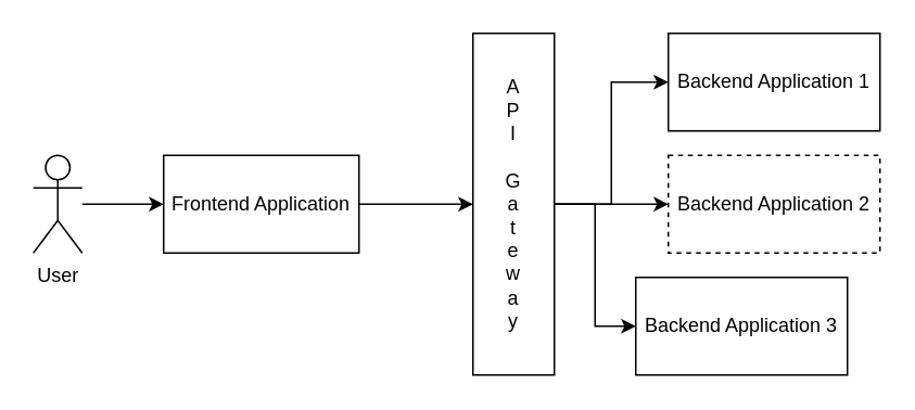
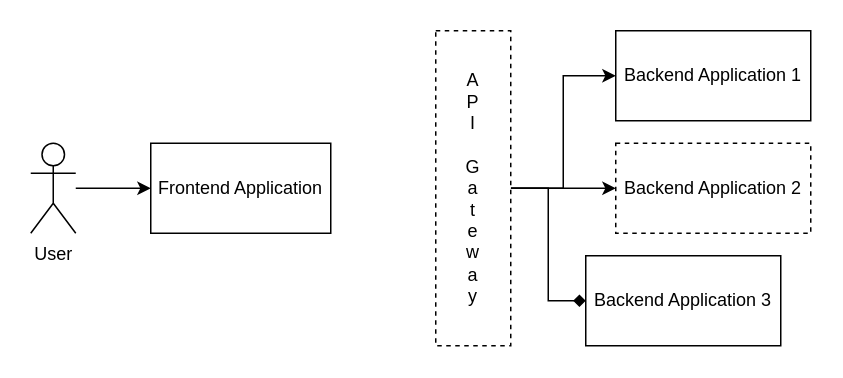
  <mxCell id="0" />
  <mxCell id="1" parent="0" />
- <mxCell id="2" style="edgeStyle=orthogonalEdgeStyle;rounded=0;orthogonalLoop=1;jettySize=auto;html=1;entryX=0;entryY=0.5;entryDx=0;entryDy=0;" edge="1" parent="1" source="3" target="7"><mxGeometry relative="1" as="geometry" /></mxCell>
  <mxCell id="3" value="Frontend Application" style="rounded=0;whiteSpace=wrap;html=1;" vertex="1" parent="1"><mxGeometry x="100" y="95" width="120" height="60" as="geometry" /></mxCell>
  <mxCell id="4" style="edgeStyle=orthogonalEdgeStyle;rounded=0;orthogonalLoop=1;jettySize=auto;html=1;entryX=0;entryY=0.5;entryDx=0;entryDy=0;" edge="1" parent="1" source="7" target="8"><mxGeometry relative="1" as="geometry" /></mxCell>
  <mxCell id="5" style="edgeStyle=orthogonalEdgeStyle;rounded=0;orthogonalLoop=1;jettySize=auto;html=1;entryX=0;entryY=0.5;entryDx=0;entryDy=0;" edge="1" parent="1" source="7" target="9"><mxGeometry relative="1" as="geometry" /></mxCell>
- <mxCell id="6" style="edgeStyle=orthogonalEdgeStyle;rounded=0;orthogonalLoop=1;jettySize=auto;html=1;entryX=0;entryY=0.5;entryDx=0;entryDy=0;" edge="1" parent="1" source="7" target="10"><mxGeometry relative="1" as="geometry" /></mxCell>
- <mxCell id="7" value="A&lt;br&gt;P&lt;br&gt;I&lt;br&gt;&lt;br&gt;G&lt;br&gt;a&lt;br&gt;t&lt;br&gt;e&lt;br&gt;w&lt;br&gt;a&lt;br&gt;y" style="rounded=0;whiteSpace=wrap;html=1;" vertex="1" parent="1"><mxGeometry x="290" y="20" width="50" height="210" as="geometry" /></mxCell>
+ <mxCell id="6" style="edgeStyle=orthogonalEdgeStyle;rounded=0;orthogonalLoop=1;jettySize=auto;html=1;entryX=0;entryY=0.5;entryDx=0;entryDy=0;endArrow=diamond;" edge="1" parent="1" source="7" target="10"><mxGeometry relative="1" as="geometry" /></mxCell>
+ <mxCell id="7" value="A&lt;br&gt;P&lt;br&gt;I&lt;br&gt;&lt;br&gt;G&lt;br&gt;a&lt;br&gt;t&lt;br&gt;e&lt;br&gt;w&lt;br&gt;a&lt;br&gt;y" style="rounded=0;whiteSpace=wrap;html=1;dashed=1;" vertex="1" parent="1"><mxGeometry x="290" y="20" width="50" height="210" as="geometry" /></mxCell>
  <mxCell id="8" value="Backend Application 1" style="rounded=0;whiteSpace=wrap;html=1;" vertex="1" parent="1"><mxGeometry x="410" y="20" width="130" height="60" as="geometry" /></mxCell>
  <mxCell id="9" value="Backend Application 2" style="rounded=0;whiteSpace=wrap;html=1;dashed=1;" vertex="1" parent="1"><mxGeometry x="410" y="95" width="130" height="60" as="geometry" /></mxCell>
  <mxCell id="10" value="Backend Application 3" style="rounded=0;whiteSpace=wrap;html=1;" vertex="1" parent="1"><mxGeometry x="390" y="170" width="130" height="60" as="geometry" /></mxCell>
  <mxCell id="11" style="edgeStyle=orthogonalEdgeStyle;rounded=0;orthogonalLoop=1;jettySize=auto;html=1;entryX=0;entryY=0.5;entryDx=0;entryDy=0;" edge="1" parent="1" source="12" target="3"><mxGeometry relative="1" as="geometry" /></mxCell>
  <mxCell id="12" value="User" style="shape=umlActor;verticalLabelPosition=bottom;verticalAlign=top;html=1;outlineConnect=0;" vertex="1" parent="1"><mxGeometry x="20" y="95" width="30" height="60" as="geometry" /></mxCell>
